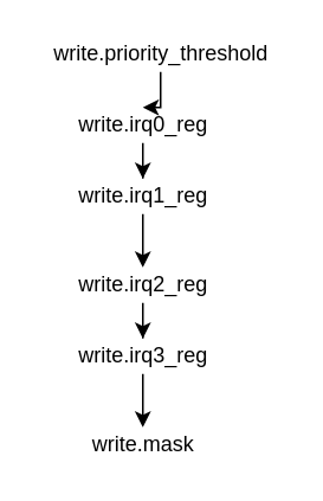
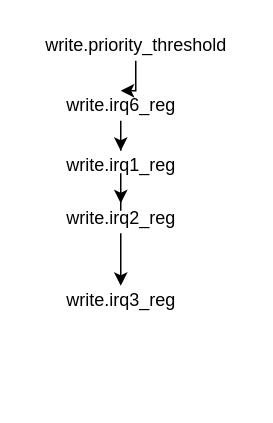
  <mxCell id="0" />
  <mxCell id="1" parent="0" />
  <mxCell id="2" style="edgeStyle=orthogonalEdgeStyle;rounded=0;orthogonalLoop=1;jettySize=auto;html=1;" edge="1" parent="1" source="3" target="5"><mxGeometry relative="1" as="geometry" /></mxCell>
  <mxCell id="3" value="write.priority_threshold" style="text;html=1;align=center;verticalAlign=middle;resizable=0;points=[];autosize=1;" vertex="1" parent="1"><mxGeometry x="20" y="20" width="140" height="20" as="geometry" /></mxCell>
  <mxCell id="4" style="edgeStyle=orthogonalEdgeStyle;rounded=0;orthogonalLoop=1;jettySize=auto;html=1;" edge="1" parent="1" source="5" target="7"><mxGeometry relative="1" as="geometry" /></mxCell>
- <mxCell id="5" value="write.irq0_reg" style="text;html=1;align=center;verticalAlign=middle;resizable=0;points=[];autosize=1;" vertex="1" parent="1"><mxGeometry x="35" y="60" width="90" height="20" as="geometry" /></mxCell>
+ <mxCell id="5" value="write.irq6_reg" style="text;html=1;align=center;verticalAlign=middle;resizable=0;points=[];autosize=1;" vertex="1" parent="1"><mxGeometry x="35" y="60" width="90" height="20" as="geometry" /></mxCell>
  <mxCell id="6" style="edgeStyle=orthogonalEdgeStyle;rounded=0;orthogonalLoop=1;jettySize=auto;html=1;" edge="1" parent="1" source="7" target="9"><mxGeometry relative="1" as="geometry" /></mxCell>
  <mxCell id="7" value="write.irq1_reg" style="text;html=1;align=center;verticalAlign=middle;resizable=0;points=[];autosize=1;" vertex="1" parent="1"><mxGeometry x="35" y="100" width="90" height="20" as="geometry" /></mxCell>
  <mxCell id="8" style="edgeStyle=orthogonalEdgeStyle;rounded=0;orthogonalLoop=1;jettySize=auto;html=1;" edge="1" parent="1" source="9" target="11"><mxGeometry relative="1" as="geometry" /></mxCell>
- <mxCell id="9" value="write.irq2_reg" style="text;html=1;align=center;verticalAlign=middle;resizable=0;points=[];autosize=1;" vertex="1" parent="1"><mxGeometry x="35" y="150" width="90" height="20" as="geometry" /></mxCell>
- <mxCell id="10" style="edgeStyle=orthogonalEdgeStyle;rounded=0;orthogonalLoop=1;jettySize=auto;html=1;" edge="1" parent="1" source="11" target="12"><mxGeometry relative="1" as="geometry" /></mxCell>
+ <mxCell id="9" value="write.irq2_reg" style="text;html=1;align=center;verticalAlign=middle;resizable=0;points=[];autosize=1;" vertex="1" parent="1"><mxGeometry x="35" y="135" width="90" height="20" as="geometry" /></mxCell>
  <mxCell id="11" value="write.irq3_reg" style="text;html=1;align=center;verticalAlign=middle;resizable=0;points=[];autosize=1;" vertex="1" parent="1"><mxGeometry x="35" y="190" width="90" height="20" as="geometry" /></mxCell>
- <mxCell id="12" value="write.mask" style="text;html=1;align=center;verticalAlign=middle;resizable=0;points=[];autosize=1;" vertex="1" parent="1"><mxGeometry x="45" y="240" width="70" height="20" as="geometry" /></mxCell>
